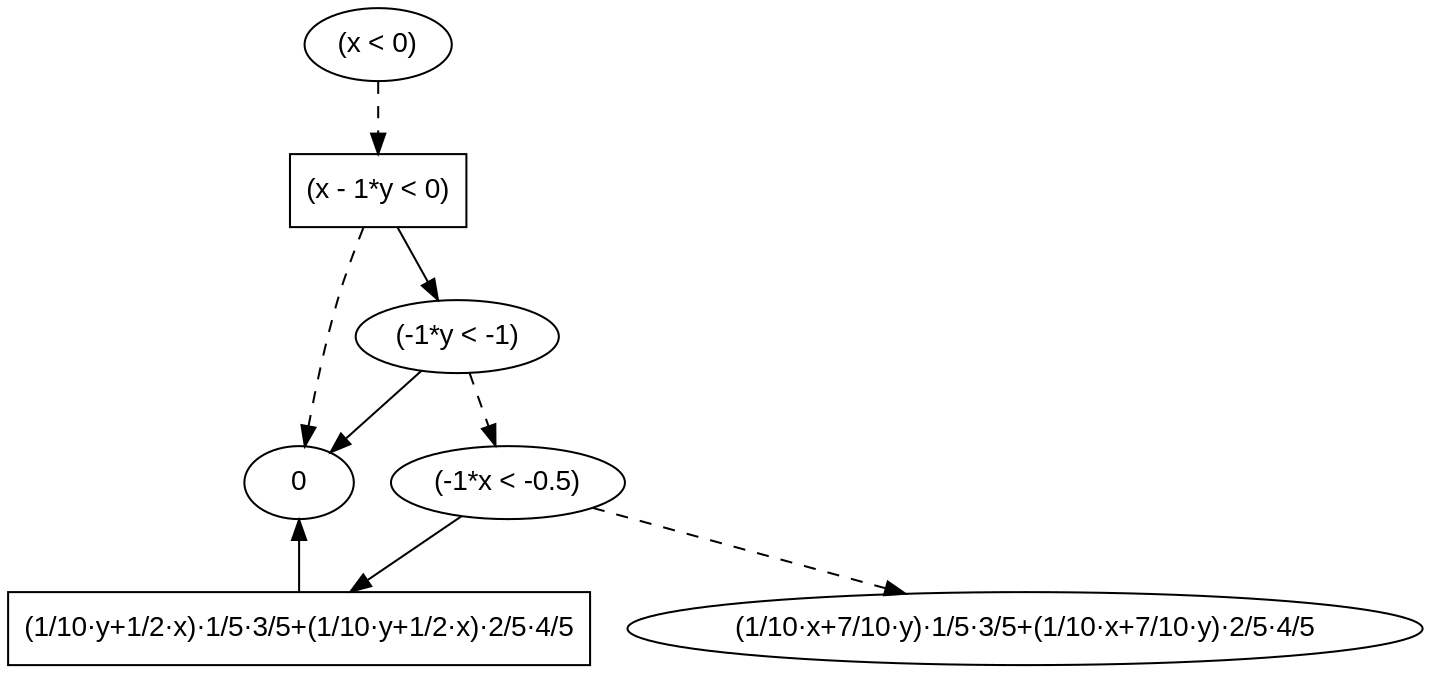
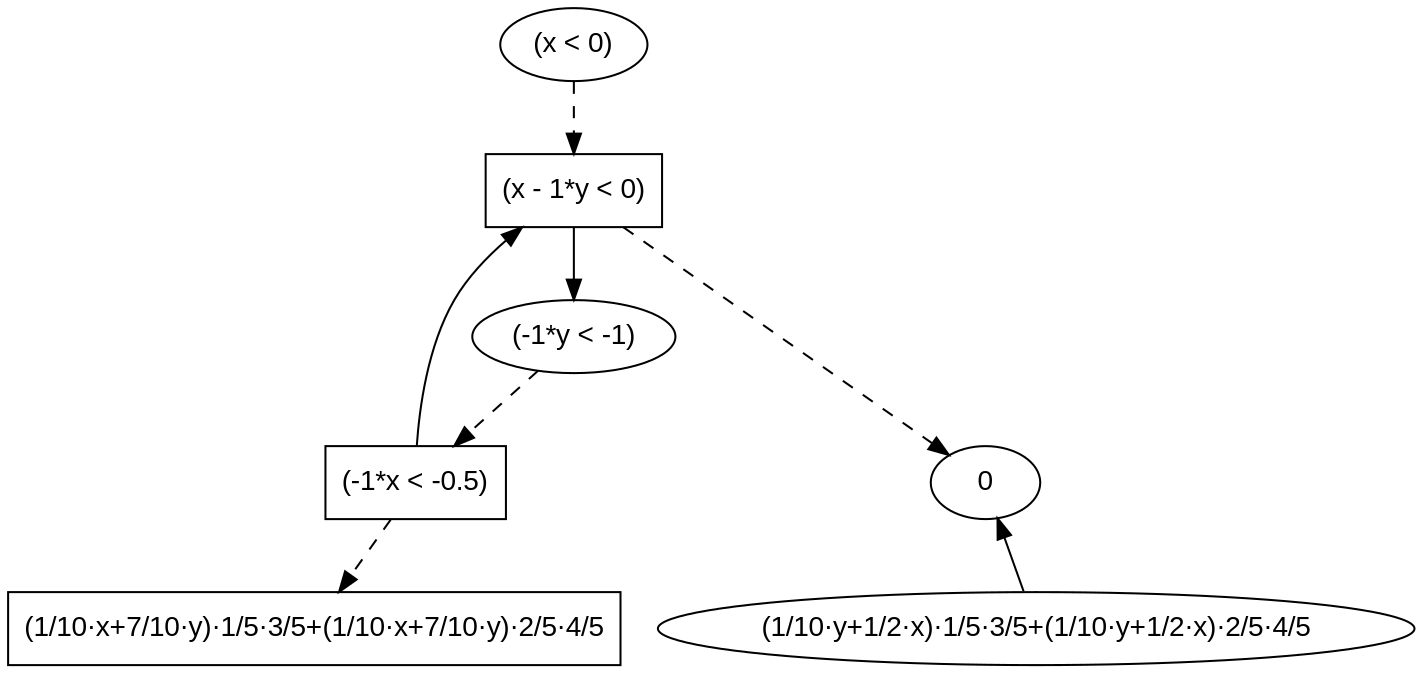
  digraph {
    fontname="Liberation Sans"
    rankdir=TB
    node [fontname="Liberation Sans"]
    edge [fontname="Liberation Sans"]
    n1 [label="(x < 0)"]
    n2 [label=0 shape=ellipse]
-   n3 [label="(-1*x < -0.5)"]
+   n3 [label="(-1*x < -0.5)" shape=box]
    n4 [label="(x - 1*y < 0)" shape=box]
    n5 [label="(-1*y < -1)"]
-   n6 [label="(1/10·y+1/2·x)·1/5·3/5+(1/10·y+1/2·x)·2/5·4/5" shape=box]
-   n7 [label="(1/10·x+7/10·y)·1/5·3/5+(1/10·x+7/10·y)·2/5·4/5" shape=ellipse]
+   n6 [label="(1/10·y+1/2·x)·1/5·3/5+(1/10·y+1/2·x)·2/5·4/5" shape=ellipse]
+   n7 [label="(1/10·x+7/10·y)·1/5·3/5+(1/10·x+7/10·y)·2/5·4/5" shape=box]
    subgraph sub_1 {
      rank=same
      n1
    }
    subgraph sub_2 {
      rank=same
      n2
      n3
    }
    subgraph sub_3 {
      rank=same
      n4
    }
    subgraph sub_4 {
      rank=same
      n5
    }
    subgraph sub_5 {
      rank=same
      n6
      n7
    }
    n1 -> n4 [style=dashed]
-   n3 -> n6
+   n3 -> n4
    n3 -> n7 [style=dashed]
    n4 -> n2 [style=dashed]
    n4 -> n5
-   n5 -> n2
    n5 -> n3 [style=dashed]
    n6 -> n2
  }
